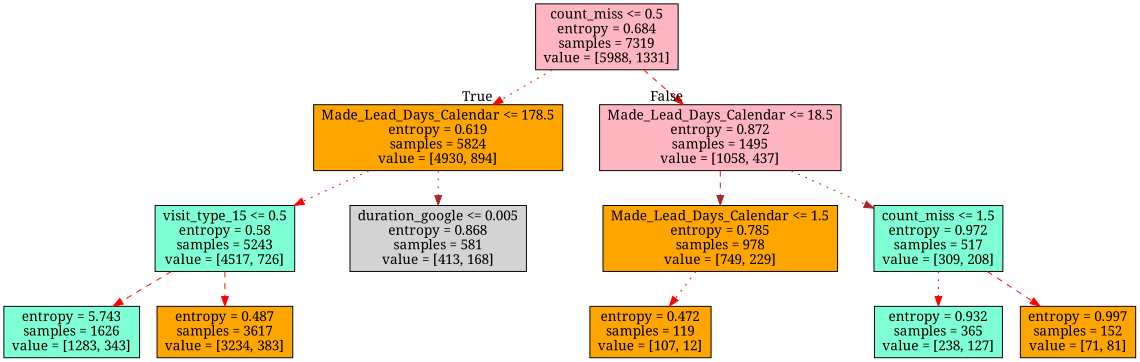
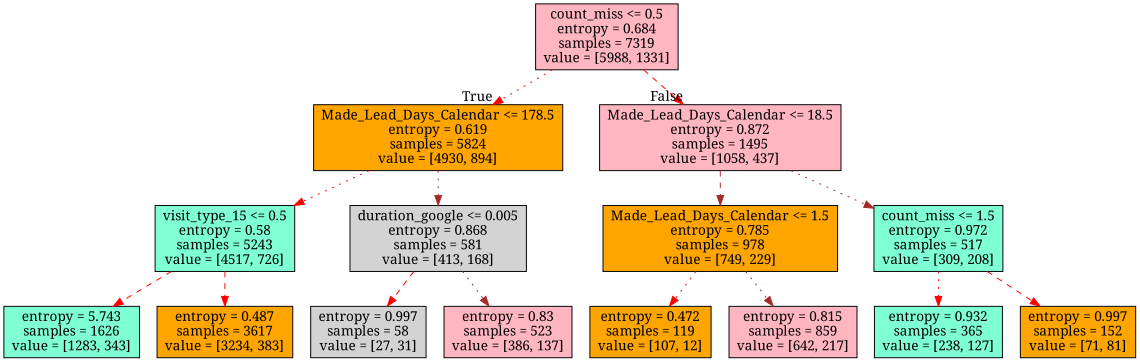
  digraph {
    fontname="Noto Serif"
    node [fillcolor=orange fontname="Noto Serif" shape=box style=filled]
    edge [color=red fontname="Noto Serif" style=dotted]
    n1 [fillcolor=lightpink label="count_miss <= 0.5\nentropy = 0.684\nsamples = 7319\nvalue = [5988, 1331]"]
    n2 [label="Made_Lead_Days_Calendar <= 178.5\nentropy = 0.619\nsamples = 5824\nvalue = [4930, 894]"]
    n3 [fillcolor=lightpink label="Made_Lead_Days_Calendar <= 18.5\nentropy = 0.872\nsamples = 1495\nvalue = [1058, 437]"]
    n4 [fillcolor=aquamarine label="visit_type_15 <= 0.5\nentropy = 0.58\nsamples = 5243\nvalue = [4517, 726]"]
    n5 [fillcolor=lightgrey label="duration_google <= 0.005\nentropy = 0.868\nsamples = 581\nvalue = [413, 168]"]
    n6 [label="Made_Lead_Days_Calendar <= 1.5\nentropy = 0.785\nsamples = 978\nvalue = [749, 229]"]
    n7 [fillcolor=aquamarine label="count_miss <= 1.5\nentropy = 0.972\nsamples = 517\nvalue = [309, 208]"]
    n8 [fillcolor=aquamarine label="entropy = 5.743\nsamples = 1626\nvalue = [1283, 343]"]
    n9 [label="entropy = 0.487\nsamples = 3617\nvalue = [3234, 383]"]
+   n10 [fillcolor=lightgrey label="entropy = 0.997\nsamples = 58\nvalue = [27, 31]"]
+   n11 [fillcolor=lightpink label="entropy = 0.83\nsamples = 523\nvalue = [386, 137]"]
    n12 [label="entropy = 0.472\nsamples = 119\nvalue = [107, 12]"]
+   n13 [fillcolor=lightpink label="entropy = 0.815\nsamples = 859\nvalue = [642, 217]"]
    n14 [fillcolor=aquamarine label="entropy = 0.932\nsamples = 365\nvalue = [238, 127]"]
    n15 [label="entropy = 0.997\nsamples = 152\nvalue = [71, 81]"]
    n1 -> n2 [headlabel=True labelangle=45 labeldistance=2.5]
    n1 -> n3 [headlabel=False labelangle=-45 labeldistance=2.5 style=dashed]
    n2 -> n4
    n2 -> n5 [color=brown]
    n3 -> n6 [color=brown style=dashed]
    n3 -> n7 [color=brown]
    n4 -> n8 [style=dashed]
    n4 -> n9 [style=dashed]
+   n5 -> n10 [style=dashed]
+   n5 -> n11 [color=brown]
    n6 -> n12
+   n6 -> n13 [color=brown]
    n7 -> n14
    n7 -> n15 [style=dashed]
  }
